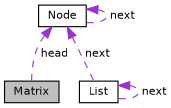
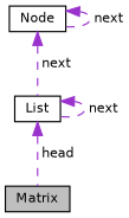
  digraph {
    node [color=black fillcolor=white fontname=Helvetica fontsize=10 shape=record style=filled]
    edge [color=darkorchid3 dir=back fontname=Helvetica fontsize=10 labelfontname=Helvetica labelfontsize=10 style=dashed]
    n1 [fillcolor=grey75 fontcolor=black height=0.2 label=Matrix width=0.4]
    n2 [height=0.2 label=List width=0.4]
    n3 [height=0.2 label="Node" width=0.4]
-   n3 -> n1 [label=" head"]
+   n2 -> n1 [label=" head"]
    n2 -> n2 [label=" next"]
    n3 -> n2 [label=" next"]
    n3 -> n3 [label=" next"]
  }
